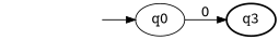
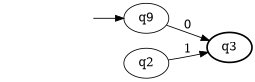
  digraph {
    rankdir=LR
    _invisible [style=invis]
-   q0
+   q0 [label=q9]
    n3 [label=q3 penwidth=2]
+   q2
    _invisible -> q0
    q0 -> n3 [label=0]
+   q2 -> n3 [label=1]
  }
